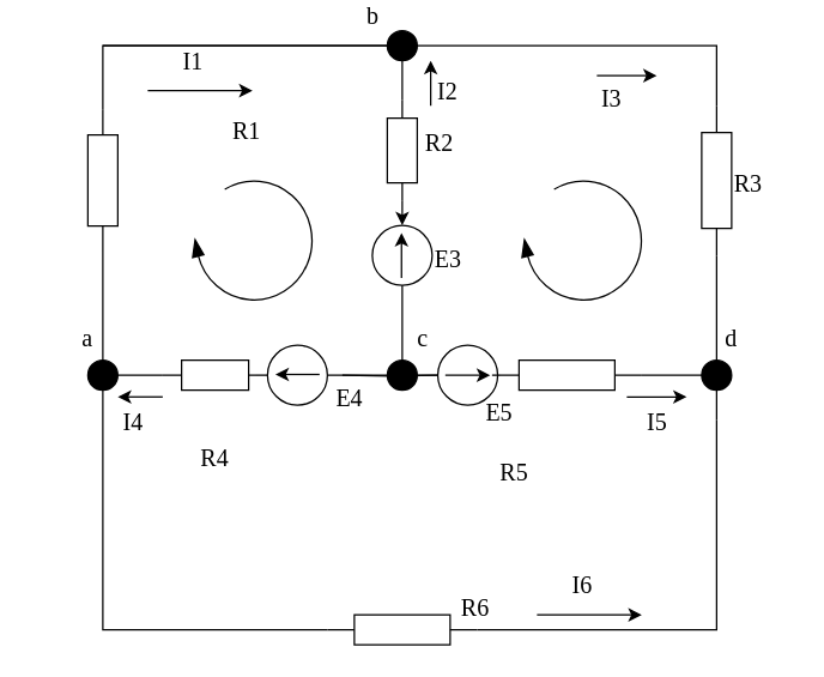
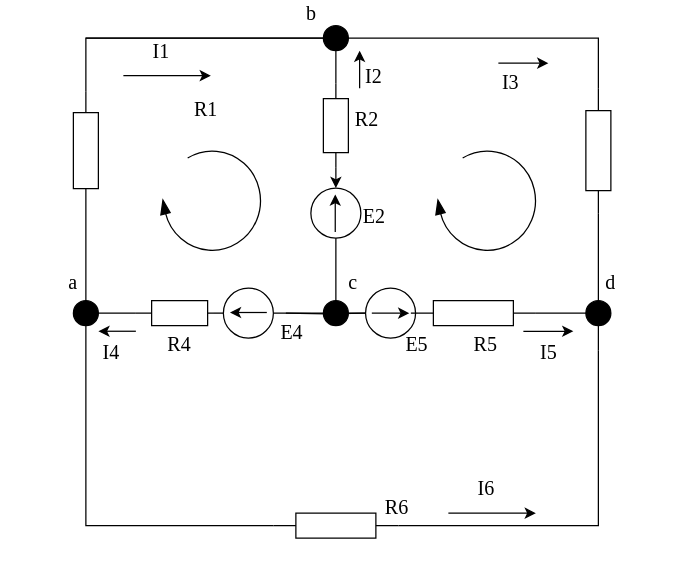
  <mxCell id="0" />
  <mxCell id="1" parent="0" />
  <mxCell id="2" style="edgeStyle=orthogonalEdgeStyle;rounded=0;html=1;entryX=1;entryY=0.5;entryPerimeter=0;labelBackgroundColor=none;startArrow=none;startFill=0;startSize=5;endArrow=none;endFill=0;endSize=5;jettySize=auto;orthogonalLoop=1;strokeWidth=1;fontFamily=Verdana;fontSize=12" parent="1" source="10" target="4" edge="1"><mxGeometry relative="1" as="geometry"><Array as="points"><mxPoint x="68" y="30" /><mxPoint x="478" y="30" /></Array><mxPoint x="68" y="180" as="sourcePoint" /></mxGeometry></mxCell>
  <mxCell id="3" style="edgeStyle=orthogonalEdgeStyle;rounded=0;html=1;exitX=0;exitY=0.5;exitPerimeter=0;entryX=1;entryY=0.5;entryPerimeter=0;labelBackgroundColor=none;startArrow=none;startFill=0;startSize=5;endArrow=none;endFill=0;endSize=5;jettySize=auto;orthogonalLoop=1;strokeWidth=1;fontFamily=Verdana;fontSize=12" parent="1" source="4" edge="1"><mxGeometry relative="1" as="geometry"><mxPoint x="478" y="280" as="targetPoint" /></mxGeometry></mxCell>
  <mxCell id="4" value="" style="verticalLabelPosition=bottom;shadow=0;dashed=0;align=center;html=1;verticalAlign=top;strokeWidth=1;shape=mxgraph.electrical.resistors.resistor_1;rounded=1;comic=0;labelBackgroundColor=none;fontFamily=Verdana;fontSize=12;rotation=-90;" parent="1" vertex="1"><mxGeometry x="428" y="110" width="100" height="20" as="geometry" /></mxCell>
- <mxCell id="5" value="R3" style="text;html=1;resizable=0;points=[];autosize=1;align=left;verticalAlign=top;spacingTop=-4;fontSize=16;fontFamily=Verdana" parent="1" vertex="1"><mxGeometry x="488" y="110" width="40" height="20" as="geometry" /></mxCell>
  <mxCell id="6" value="I1" style="endArrow=classic;html=1;labelBackgroundColor=none;strokeWidth=1;fontFamily=Verdana;fontSize=16" parent="1" edge="1"><mxGeometry x="-0.143" y="20" width="50" height="50" relative="1" as="geometry"><mxPoint x="98" y="60" as="sourcePoint" /><mxPoint x="168" y="60" as="targetPoint" /><mxPoint as="offset" /></mxGeometry></mxCell>
  <mxCell id="7" value="R1" style="text;html=1;resizable=0;points=[];autosize=1;align=left;verticalAlign=top;spacingTop=-4;fontSize=16;fontFamily=Verdana" vertex="1" parent="1"><mxGeometry x="153" y="75" width="40" height="20" as="geometry" /></mxCell>
  <mxCell id="8" style="edgeStyle=orthogonalEdgeStyle;rounded=0;orthogonalLoop=1;jettySize=auto;html=1;exitX=0;exitY=0.5;exitDx=0;exitDy=0;exitPerimeter=0;fontFamily=Verdana;fontSize=16;fontColor=default;" edge="1" parent="1" source="9"><mxGeometry relative="1" as="geometry"><mxPoint x="68" y="250" as="targetPoint" /></mxGeometry></mxCell>
  <mxCell id="9" value="" style="verticalLabelPosition=bottom;shadow=0;dashed=0;align=center;html=1;verticalAlign=top;strokeWidth=1;shape=mxgraph.electrical.resistors.resistor_1;rounded=1;comic=0;labelBackgroundColor=none;fontFamily=Verdana;fontSize=12;rotation=-90;" vertex="1" parent="1"><mxGeometry x="20.5" y="110" width="95" height="20" as="geometry" /></mxCell>
  <mxCell id="10" value="" style="ellipse;whiteSpace=wrap;html=1;aspect=fixed;rounded=1;shadow=0;labelBackgroundColor=none;comic=0;sketch=0;fontFamily=Verdana;fontSize=16;fontColor=default;strokeColor=default;strokeWidth=1;fillColor=#000000;" vertex="1" parent="1"><mxGeometry x="258" y="20" width="20" height="20" as="geometry" /></mxCell>
  <mxCell id="11" value="" style="edgeStyle=orthogonalEdgeStyle;rounded=0;html=1;entryX=1;entryY=0.5;entryPerimeter=0;labelBackgroundColor=none;startArrow=none;startFill=0;startSize=5;endArrow=none;endFill=0;endSize=5;jettySize=auto;orthogonalLoop=1;strokeWidth=1;fontFamily=Verdana;fontSize=12" edge="1" parent="1" source="9" target="10"><mxGeometry relative="1" as="geometry"><Array as="points"><mxPoint x="68" y="30" /></Array><mxPoint x="68" y="72.5" as="sourcePoint" /><mxPoint x="478" y="70" as="targetPoint" /></mxGeometry></mxCell>
  <mxCell id="12" value="" style="ellipse;whiteSpace=wrap;html=1;aspect=fixed;rounded=1;shadow=0;labelBackgroundColor=none;comic=0;sketch=0;fontFamily=Verdana;fontSize=16;fontColor=default;strokeColor=default;strokeWidth=1;fillColor=#000000;" vertex="1" parent="1"><mxGeometry x="258" y="240" width="20" height="20" as="geometry" /></mxCell>
  <mxCell id="13" style="edgeStyle=orthogonalEdgeStyle;rounded=0;orthogonalLoop=1;jettySize=auto;html=1;exitX=1;exitY=0.5;exitDx=0;exitDy=0;fontFamily=Verdana;fontSize=16;fontColor=default;exitPerimeter=0;" edge="1" parent="1" source="16"><mxGeometry relative="1" as="geometry"><mxPoint x="268" y="30" as="targetPoint" /></mxGeometry></mxCell>
  <mxCell id="14" style="edgeStyle=orthogonalEdgeStyle;rounded=0;orthogonalLoop=1;jettySize=auto;html=1;fontFamily=Verdana;fontSize=16;fontColor=default;" edge="1" parent="1"><mxGeometry relative="1" as="geometry"><mxPoint x="268" y="250" as="targetPoint" /><mxPoint x="268" y="170" as="sourcePoint" /></mxGeometry></mxCell>
  <mxCell id="15" style="edgeStyle=orthogonalEdgeStyle;rounded=0;orthogonalLoop=1;jettySize=auto;html=1;exitX=0;exitY=0.5;exitDx=0;exitDy=0;exitPerimeter=0;entryX=0.5;entryY=0;entryDx=0;entryDy=0;fontFamily=Verdana;fontSize=16;fontColor=default;" edge="1" parent="1" source="16" target="17"><mxGeometry relative="1" as="geometry" /></mxCell>
  <mxCell id="16" value="" style="verticalLabelPosition=bottom;shadow=0;dashed=0;align=center;html=1;verticalAlign=top;strokeWidth=1;shape=mxgraph.electrical.resistors.resistor_1;rounded=1;comic=0;labelBackgroundColor=none;fontFamily=Verdana;fontSize=12;rotation=-90;" vertex="1" parent="1"><mxGeometry x="234.25" y="90" width="67.5" height="20" as="geometry" /></mxCell>
  <mxCell id="17" value="" style="ellipse;whiteSpace=wrap;html=1;aspect=fixed;rounded=1;shadow=0;labelBackgroundColor=none;comic=0;sketch=0;fontFamily=Verdana;fontSize=16;fontColor=default;strokeColor=default;strokeWidth=1;fillColor=#FFFFFF;gradientColor=none;" vertex="1" parent="1"><mxGeometry x="248" y="150" width="40" height="40" as="geometry" /></mxCell>
- <mxCell id="18" value="E3" style="text;html=1;resizable=0;points=[];autosize=1;align=left;verticalAlign=top;spacingTop=-4;fontSize=16;fontFamily=Verdana" vertex="1" parent="1"><mxGeometry x="288" y="160" width="40" height="20" as="geometry" /></mxCell>
+ <mxCell id="18" value="E2" style="text;html=1;resizable=0;points=[];autosize=1;align=left;verticalAlign=top;spacingTop=-4;fontSize=16;fontFamily=Verdana" vertex="1" parent="1"><mxGeometry x="288" y="160" width="40" height="20" as="geometry" /></mxCell>
  <mxCell id="19" value="" style="endArrow=classic;html=1;rounded=0;fontFamily=Verdana;fontSize=16;fontColor=default;" edge="1" parent="1"><mxGeometry width="50" height="50" relative="1" as="geometry"><mxPoint x="267.5" y="185" as="sourcePoint" /><mxPoint x="267.5" y="155" as="targetPoint" /></mxGeometry></mxCell>
  <mxCell id="20" value="I2" style="endArrow=classic;html=1;labelBackgroundColor=none;strokeWidth=1;fontFamily=Verdana;fontSize=16" edge="1" parent="1"><mxGeometry x="-0.333" y="-11" width="50" height="50" relative="1" as="geometry"><mxPoint x="287" y="70" as="sourcePoint" /><mxPoint x="287" y="40" as="targetPoint" /><mxPoint as="offset" /></mxGeometry></mxCell>
  <mxCell id="21" value="b" style="endArrow=classic;html=1;labelBackgroundColor=none;strokeWidth=1;fontFamily=Verdana;fontSize=16" edge="1" parent="1"><mxGeometry x="-1" y="155" width="50" height="50" relative="1" as="geometry"><mxPoint x="398" y="50" as="sourcePoint" /><mxPoint x="438" y="50" as="targetPoint" /><mxPoint x="-150" y="115" as="offset" /></mxGeometry></mxCell>
  <mxCell id="22" value="I3" style="text;html=1;strokeColor=none;fillColor=none;align=center;verticalAlign=middle;whiteSpace=wrap;rounded=0;shadow=0;labelBackgroundColor=none;comic=0;sketch=0;fontFamily=Verdana;fontSize=16;fontColor=default;" vertex="1" parent="1"><mxGeometry x="388" y="60" width="40" height="10" as="geometry" /></mxCell>
  <mxCell id="23" value="" style="ellipse;whiteSpace=wrap;html=1;aspect=fixed;rounded=1;shadow=0;labelBackgroundColor=none;comic=0;sketch=0;fontFamily=Verdana;fontSize=16;fontColor=default;strokeColor=default;strokeWidth=1;fillColor=#000000;" vertex="1" parent="1"><mxGeometry x="468" y="240" width="20" height="20" as="geometry" /></mxCell>
  <mxCell id="24" value="" style="edgeStyle=orthogonalEdgeStyle;rounded=0;html=1;labelBackgroundColor=none;startArrow=none;startFill=0;startSize=5;endArrow=none;endFill=0;endSize=5;jettySize=auto;orthogonalLoop=1;strokeWidth=1;fontFamily=Verdana;fontSize=12;" edge="1" parent="1" source="41"><mxGeometry relative="1" as="geometry"><Array as="points"><mxPoint x="218" y="250" /><mxPoint x="218" y="250" /></Array><mxPoint x="228" y="250" as="sourcePoint" /><mxPoint x="318" y="250" as="targetPoint" /></mxGeometry></mxCell>
  <mxCell id="25" value="d" style="text;html=1;strokeColor=none;fillColor=none;align=center;verticalAlign=middle;whiteSpace=wrap;rounded=0;shadow=0;labelBackgroundColor=none;comic=0;sketch=0;fontFamily=Verdana;fontSize=16;fontColor=default;" vertex="1" parent="1"><mxGeometry x="468" y="220" width="40" height="10" as="geometry" /></mxCell>
  <mxCell id="26" value="c" style="text;html=1;strokeColor=none;fillColor=none;align=center;verticalAlign=middle;whiteSpace=wrap;rounded=0;shadow=0;labelBackgroundColor=none;comic=0;sketch=0;fontFamily=Verdana;fontSize=16;fontColor=default;" vertex="1" parent="1"><mxGeometry x="261.75" y="220" width="40" height="10" as="geometry" /></mxCell>
  <mxCell id="27" value="a" style="text;html=1;strokeColor=none;fillColor=none;align=center;verticalAlign=middle;whiteSpace=wrap;rounded=0;shadow=0;labelBackgroundColor=none;comic=0;sketch=0;fontFamily=Verdana;fontSize=16;fontColor=default;" vertex="1" parent="1"><mxGeometry x="38" y="220" width="40" height="10" as="geometry" /></mxCell>
  <mxCell id="28" value="" style="ellipse;whiteSpace=wrap;html=1;aspect=fixed;rounded=1;shadow=0;labelBackgroundColor=none;comic=0;sketch=0;fontFamily=Verdana;fontSize=16;fontColor=default;strokeColor=default;strokeWidth=1;fillColor=#000000;" vertex="1" parent="1"><mxGeometry x="58" y="240" width="20" height="20" as="geometry" /></mxCell>
  <mxCell id="29" value="" style="edgeStyle=orthogonalEdgeStyle;rounded=0;html=1;exitX=0;exitY=0.5;exitPerimeter=0;labelBackgroundColor=none;startArrow=none;startFill=0;startSize=5;endArrow=none;endFill=0;endSize=5;jettySize=auto;orthogonalLoop=1;strokeWidth=1;fontFamily=Verdana;fontSize=12;strokeColor=default;exitDx=0;exitDy=0;entryX=0;entryY=0.5;entryDx=0;entryDy=0;entryPerimeter=0;" edge="1" parent="1" source="30" target="37"><mxGeometry relative="1" as="geometry"><Array as="points"><mxPoint x="68" y="420" /><mxPoint x="68" y="250" /></Array><mxPoint x="148" y="390" as="sourcePoint" /><mxPoint x="98" y="250" as="targetPoint" /></mxGeometry></mxCell>
  <mxCell id="30" value="" style="verticalLabelPosition=bottom;shadow=0;dashed=0;align=center;html=1;verticalAlign=top;strokeWidth=1;shape=mxgraph.electrical.resistors.resistor_1;rounded=1;comic=0;labelBackgroundColor=none;fontFamily=Verdana;fontSize=12;rotation=0;" vertex="1" parent="1"><mxGeometry x="218" y="410" width="100" height="20" as="geometry" /></mxCell>
  <mxCell id="31" value="" style="edgeStyle=orthogonalEdgeStyle;rounded=0;html=1;labelBackgroundColor=none;startArrow=none;startFill=0;startSize=5;endArrow=none;endFill=0;endSize=5;jettySize=auto;orthogonalLoop=1;strokeWidth=1;fontFamily=Verdana;fontSize=12;strokeColor=default;" edge="1" parent="1" target="30"><mxGeometry relative="1" as="geometry"><Array as="points"><mxPoint x="478" y="420" /></Array><mxPoint x="478" y="280" as="sourcePoint" /><mxPoint x="258" y="420" as="targetPoint" /></mxGeometry></mxCell>
  <mxCell id="32" value="R6" style="text;html=1;strokeColor=none;fillColor=none;align=center;verticalAlign=middle;whiteSpace=wrap;rounded=0;shadow=0;labelBackgroundColor=none;comic=0;sketch=0;fontFamily=Verdana;fontSize=16;fontColor=default;" vertex="1" parent="1"><mxGeometry x="301.75" y="390" width="30" height="30" as="geometry" /></mxCell>
  <mxCell id="33" value="I6" style="endArrow=classic;html=1;labelBackgroundColor=none;strokeWidth=1;fontFamily=Verdana;fontSize=16" edge="1" parent="1"><mxGeometry x="-0.143" y="20" width="50" height="50" relative="1" as="geometry"><mxPoint x="358" y="410" as="sourcePoint" /><mxPoint x="428" y="410" as="targetPoint" /><mxPoint as="offset" /></mxGeometry></mxCell>
  <mxCell id="34" value="" style="ellipse;whiteSpace=wrap;html=1;aspect=fixed;rounded=1;shadow=0;labelBackgroundColor=none;comic=0;sketch=0;fontFamily=Verdana;fontSize=16;fontColor=default;strokeColor=default;strokeWidth=1;fillColor=#FFFFFF;gradientColor=none;" vertex="1" parent="1"><mxGeometry x="178" y="230" width="40" height="40" as="geometry" /></mxCell>
  <mxCell id="35" value="" style="endArrow=classic;html=1;rounded=0;fontFamily=Verdana;fontSize=16;fontColor=default;" edge="1" parent="1"><mxGeometry width="50" height="50" relative="1" as="geometry"><mxPoint x="212.75" y="249.5" as="sourcePoint" /><mxPoint x="183.25" y="249.5" as="targetPoint" /></mxGeometry></mxCell>
  <mxCell id="36" style="edgeStyle=orthogonalEdgeStyle;rounded=0;jumpSize=5;orthogonalLoop=1;jettySize=auto;html=1;exitX=1;exitY=0.5;exitDx=0;exitDy=0;exitPerimeter=0;labelBackgroundColor=none;fontFamily=Verdana;fontSize=16;fontColor=#000000;startSize=13;endSize=0;targetPerimeterSpacing=15;strokeColor=default;strokeWidth=0;entryX=0.889;entryY=0.5;entryDx=0;entryDy=0;entryPerimeter=0;" edge="1" parent="1" source="37" target="37"><mxGeometry relative="1" as="geometry" /></mxCell>
  <mxCell id="37" value="" style="verticalLabelPosition=bottom;shadow=0;dashed=0;align=center;html=1;verticalAlign=top;strokeWidth=1;shape=mxgraph.electrical.resistors.resistor_1;rounded=1;comic=0;labelBackgroundColor=none;fontFamily=Verdana;fontSize=12;rotation=0;" vertex="1" parent="1"><mxGeometry x="108" y="240" width="70" height="20" as="geometry" /></mxCell>
  <mxCell id="38" value="E4" style="text;html=1;strokeColor=none;fillColor=none;align=center;verticalAlign=middle;whiteSpace=wrap;rounded=0;shadow=0;labelBackgroundColor=none;comic=0;sketch=0;fontFamily=Verdana;fontSize=16;fontColor=default;" vertex="1" parent="1"><mxGeometry x="218" y="250" width="30" height="30" as="geometry" /></mxCell>
- <mxCell id="39" value="R4" style="text;html=1;strokeColor=none;fillColor=none;align=center;verticalAlign=middle;whiteSpace=wrap;rounded=0;shadow=0;labelBackgroundColor=none;comic=0;sketch=0;fontFamily=Verdana;fontSize=16;fontColor=default;" vertex="1" parent="1"><mxGeometry x="128" y="290" width="30" height="30" as="geometry" /></mxCell>
+ <mxCell id="39" value="R4" style="text;html=1;strokeColor=none;fillColor=none;align=center;verticalAlign=middle;whiteSpace=wrap;rounded=0;shadow=0;labelBackgroundColor=none;comic=0;sketch=0;fontFamily=Verdana;fontSize=16;fontColor=default;" vertex="1" parent="1"><mxGeometry x="128" y="260" width="30" height="30" as="geometry" /></mxCell>
  <mxCell id="40" value="I4" style="endArrow=classic;html=1;labelBackgroundColor=none;strokeWidth=1;fontFamily=Verdana;fontSize=16" edge="1" parent="1"><mxGeometry x="0.333" y="16" width="50" height="50" relative="1" as="geometry"><mxPoint x="108" y="264.5" as="sourcePoint" /><mxPoint x="78" y="264.5" as="targetPoint" /><mxPoint as="offset" /></mxGeometry></mxCell>
  <mxCell id="41" value="" style="ellipse;whiteSpace=wrap;html=1;aspect=fixed;rounded=1;shadow=0;labelBackgroundColor=none;comic=0;sketch=0;fontFamily=Verdana;fontSize=16;fontColor=default;strokeColor=default;strokeWidth=1;fillColor=#FFFFFF;gradientColor=none;" vertex="1" parent="1"><mxGeometry x="291.75" y="230" width="40" height="40" as="geometry" /></mxCell>
  <mxCell id="42" value="" style="edgeStyle=orthogonalEdgeStyle;rounded=0;html=1;labelBackgroundColor=none;startArrow=none;startFill=0;startSize=5;endArrow=none;endFill=0;endSize=5;jettySize=auto;orthogonalLoop=1;strokeWidth=1;fontFamily=Verdana;fontSize=12;" edge="1" parent="1" target="41"><mxGeometry relative="1" as="geometry"><Array as="points" /><mxPoint x="228" y="250" as="sourcePoint" /><mxPoint x="318" y="250" as="targetPoint" /></mxGeometry></mxCell>
  <mxCell id="43" value="" style="endArrow=classic;html=1;rounded=0;fontFamily=Verdana;fontSize=16;fontColor=default;" edge="1" parent="1"><mxGeometry width="50" height="50" relative="1" as="geometry"><mxPoint x="296.75" y="250" as="sourcePoint" /><mxPoint x="326.75" y="250" as="targetPoint" /></mxGeometry></mxCell>
  <mxCell id="44" value="" style="verticalLabelPosition=bottom;shadow=0;dashed=0;align=center;html=1;verticalAlign=top;strokeWidth=1;shape=mxgraph.electrical.resistors.resistor_1;rounded=1;comic=0;labelBackgroundColor=none;fontFamily=Verdana;fontSize=12;rotation=0;" vertex="1" parent="1"><mxGeometry x="328" y="240" width="100" height="20" as="geometry" /></mxCell>
  <mxCell id="45" style="edgeStyle=orthogonalEdgeStyle;rounded=0;jumpSize=5;orthogonalLoop=1;jettySize=auto;html=1;exitX=0;exitY=0.5;exitDx=0;exitDy=0;exitPerimeter=0;entryX=0.057;entryY=0.5;entryDx=0;entryDy=0;entryPerimeter=0;labelBackgroundColor=none;fontFamily=Verdana;fontSize=16;fontColor=#000000;startSize=13;endSize=0;targetPerimeterSpacing=15;strokeColor=default;strokeWidth=0;" edge="1" parent="1" source="44" target="44"><mxGeometry relative="1" as="geometry" /></mxCell>
- <mxCell id="46" value="R5" style="text;html=1;strokeColor=none;fillColor=none;align=center;verticalAlign=middle;whiteSpace=wrap;rounded=0;shadow=0;labelBackgroundColor=none;comic=0;sketch=0;fontFamily=Verdana;fontSize=16;fontColor=default;" vertex="1" parent="1"><mxGeometry x="328" y="300" width="30" height="30" as="geometry" /></mxCell>
+ <mxCell id="46" value="R5" style="text;html=1;strokeColor=none;fillColor=none;align=center;verticalAlign=middle;whiteSpace=wrap;rounded=0;shadow=0;labelBackgroundColor=none;comic=0;sketch=0;fontFamily=Verdana;fontSize=16;fontColor=default;" vertex="1" parent="1"><mxGeometry x="373" y="260" width="30" height="30" as="geometry" /></mxCell>
  <mxCell id="47" value="" style="edgeStyle=orthogonalEdgeStyle;rounded=0;html=1;labelBackgroundColor=none;startArrow=none;startFill=0;startSize=5;endArrow=none;endFill=0;endSize=5;jettySize=auto;orthogonalLoop=1;strokeWidth=1;fontFamily=Verdana;fontSize=12;strokeColor=default;" edge="1" parent="1"><mxGeometry relative="1" as="geometry"><Array as="points"><mxPoint x="478" y="250" /></Array><mxPoint x="488" y="250" as="sourcePoint" /><mxPoint x="428" y="250" as="targetPoint" /></mxGeometry></mxCell>
  <mxCell id="48" value="I5" style="endArrow=classic;html=1;labelBackgroundColor=none;strokeWidth=1;fontFamily=Verdana;fontSize=16" edge="1" parent="1"><mxGeometry y="-15" width="50" height="50" relative="1" as="geometry"><mxPoint x="418" y="264.5" as="sourcePoint" /><mxPoint x="458" y="264.5" as="targetPoint" /><mxPoint y="1" as="offset" /></mxGeometry></mxCell>
  <mxCell id="49" value="" style="verticalLabelPosition=middle;html=1;verticalAlign=middle;strokeWidth=1;shape=mxgraph.lean_mapping.physical_pull;rounded=1;shadow=0;comic=0;labelBackgroundColor=none;fillColor=#000000;fontFamily=Verdana;fontSize=16;align=center;flipH=1;labelPosition=center;" vertex="1" parent="1"><mxGeometry x="128" y="120" width="80" height="80" as="geometry" /></mxCell>
  <mxCell id="50" value="" style="verticalLabelPosition=middle;html=1;verticalAlign=middle;strokeWidth=1;shape=mxgraph.lean_mapping.physical_pull;rounded=1;shadow=0;comic=0;labelBackgroundColor=none;fillColor=#000000;fontFamily=Verdana;fontSize=16;align=center;flipH=1;labelPosition=center;" vertex="1" parent="1"><mxGeometry x="348" y="120" width="80" height="80" as="geometry" /></mxCell>
  <mxCell id="51" value="E5" style="text;html=1;strokeColor=none;fillColor=none;align=center;verticalAlign=middle;whiteSpace=wrap;rounded=0;shadow=0;labelBackgroundColor=none;comic=0;sketch=0;fontFamily=Verdana;fontSize=16;fontColor=#000000;" vertex="1" parent="1"><mxGeometry x="318" y="270" width="30" height="10" as="geometry" /></mxCell>
  <mxCell id="52" value="R2" style="text;html=1;strokeColor=none;fillColor=none;align=center;verticalAlign=middle;whiteSpace=wrap;rounded=0;shadow=0;labelBackgroundColor=none;comic=0;sketch=0;fontFamily=Verdana;fontSize=16;fontColor=#000000;" vertex="1" parent="1"><mxGeometry x="278" y="90" width="30" height="10" as="geometry" /></mxCell>
